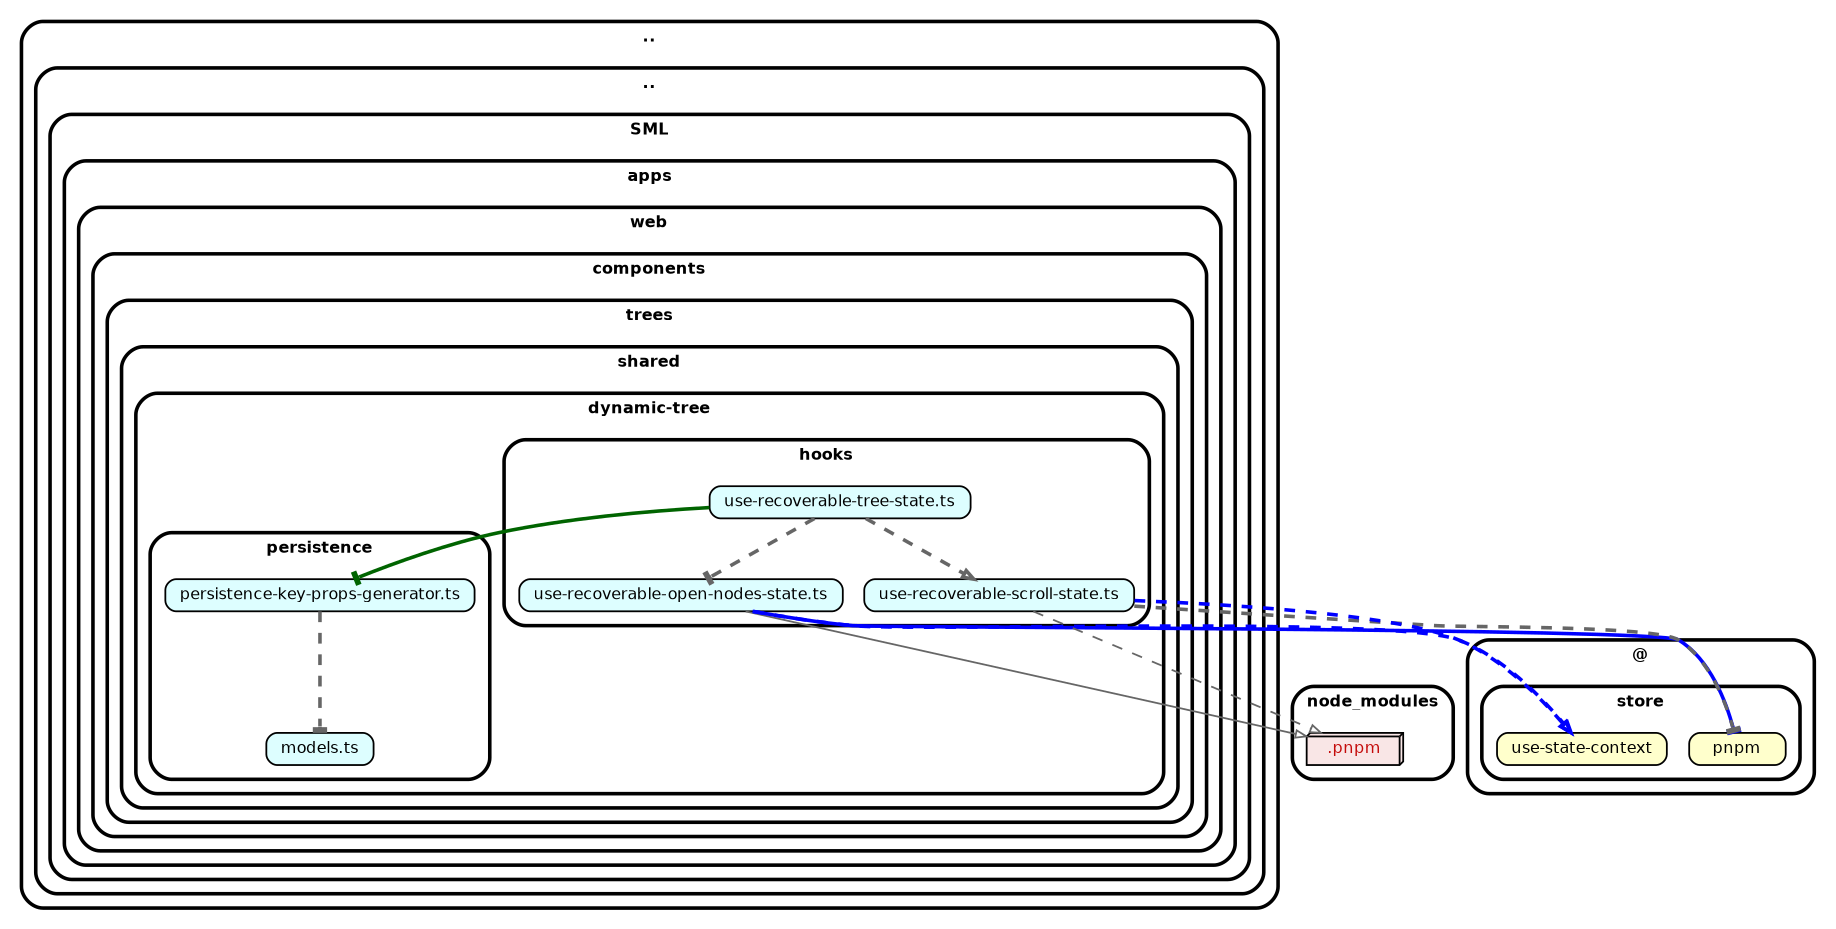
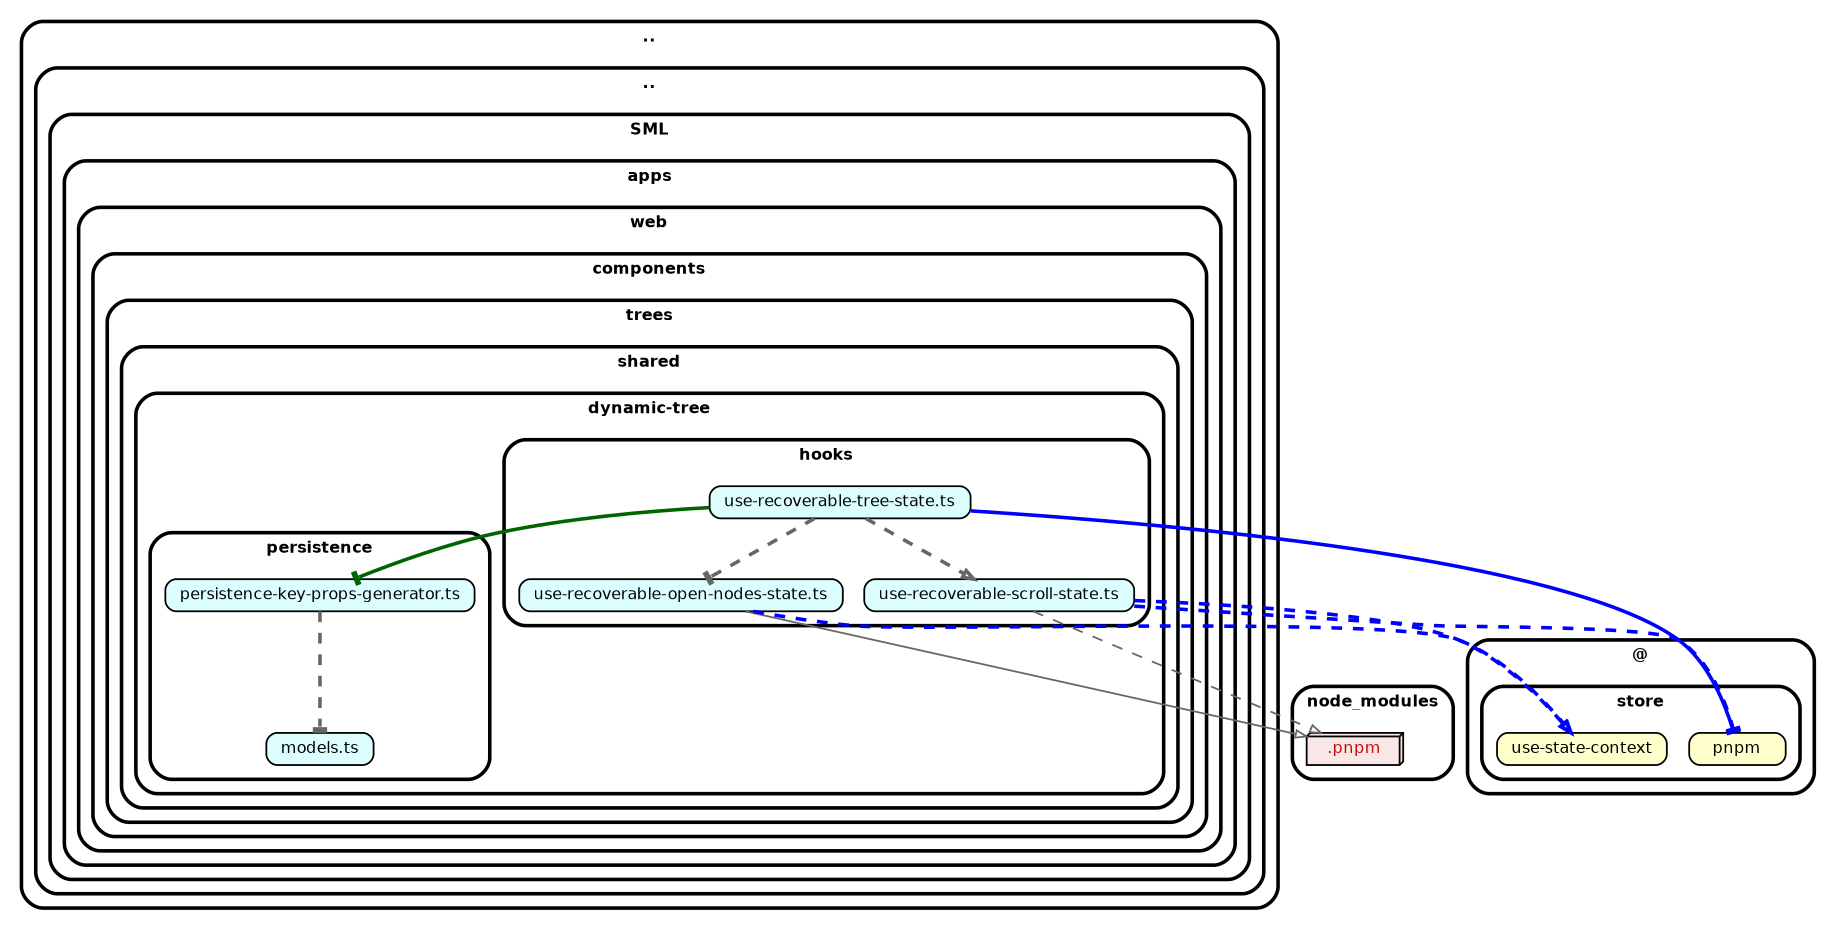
  strict digraph {
    compound=true
    fillcolor="#ffffff"
    fontname="Helvetica-bold"
    fontsize=9
    nodesep=0.16
    rankdir=TB
    ranksep=0.18
    splines=true
    style="rounded,bold,filled"
    node [color=black fillcolor="#ddfeff" fontcolor=black fontname=Helvetica fontsize=9 shape=box style="rounded, filled"]
    edge [arrowhead=onormal arrowsize=0.6 color=gray40 fontname=Helvetica fontsize=9 penwidth=2.0 style=dashed]
    n1 [height=0.2 label=<use-recoverable-open-nodes-state.ts>]
    n2 [height=0.2 label=<use-recoverable-scroll-state.ts>]
    n3 [height=0.2 label=<use-recoverable-tree-state.ts>]
    n4 [height=0.2 label=<persistence-key-props-generator.ts>]
    n5 [height=0.2 label=<models.ts>]
    n6 [fillcolor="#c40b0a1a" fontcolor="#c40b0a" height=0.2 label=<.pnpm> shape=box3d]
    n7 [fillcolor="#ffffcc" height=0.2 label=pnpm]
    n8 [fillcolor="#ffffcc" height=0.2 label=<use-state-context>]
    subgraph cluster_1 {
      label=".."
      subgraph cluster_2 {
        label=".."
        subgraph cluster_3 {
          label=SML
          subgraph cluster_4 {
            label=apps
            subgraph cluster_5 {
              label=web
              subgraph cluster_6 {
                label=components
                subgraph cluster_7 {
                  label=trees
                  subgraph cluster_8 {
                    label=shared
                    subgraph cluster_9 {
                      label="dynamic-tree"
                      subgraph cluster_10 {
                        label=hooks
                        n1
                        n2
                        n3
                      }
                      subgraph cluster_11 {
                        label=persistence
                        n4
                        n5
                      }
                    }
                  }
                }
              }
            }
          }
        }
      }
    }
    subgraph cluster_12 {
      label=node_modules
      n6
    }
    subgraph cluster_13 {
      label="@"
      subgraph cluster_14 {
        label=store
        n7
        n8
      }
    }
    n1 -> n6 [penwidth=1.0 style=solid]
-   n1 -> n7 [arrowhead=tee color=blue style=solid]
+   n3 -> n7 [arrowhead=tee color=blue style=solid]
    n1 -> n8 [color=blue]
    n2 -> n6 [penwidth=1.0]
-   n2 -> n7 [arrowhead=tee]
+   n2 -> n7 [arrowhead=tee color=blue]
    n2 -> n8 [color=blue]
    n3 -> n1 [arrowhead=tee]
    n3 -> n2
    n3 -> n4 [arrowhead=tee color=darkgreen style=solid]
    n4 -> n5 [arrowhead=tee]
  }
